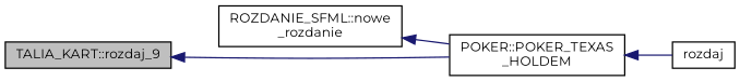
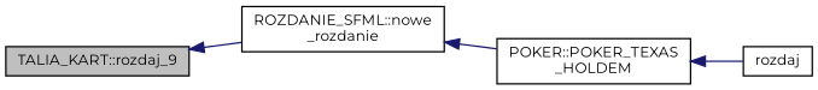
  digraph {
    fontname=Montserrat
    rankdir=LR
    node [color=black fillcolor=white fontname=Montserrat fontsize=10 shape=record style=filled]
    edge [color=midnightblue dir=back fontname=Montserrat fontsize=10 labelfontname=Helvetica labelfontsize=10 style=solid]
    n1 [fillcolor=grey75 fontcolor=black height=0.2 label="TALIA_KART::rozdaj_9" width=0.4]
    n2 [height=0.2 label="ROZDANIE_SFML::nowe\l_rozdanie" width=0.4]
    n3 [height=0.2 label="POKER::POKER_TEXAS\l_HOLDEM" width=0.4]
    n4 [height=0.2 label=rozdaj width=0.4]
-   n1 -> n3
+   n1 -> n2
    n2 -> n3
    n3 -> n4
  }
